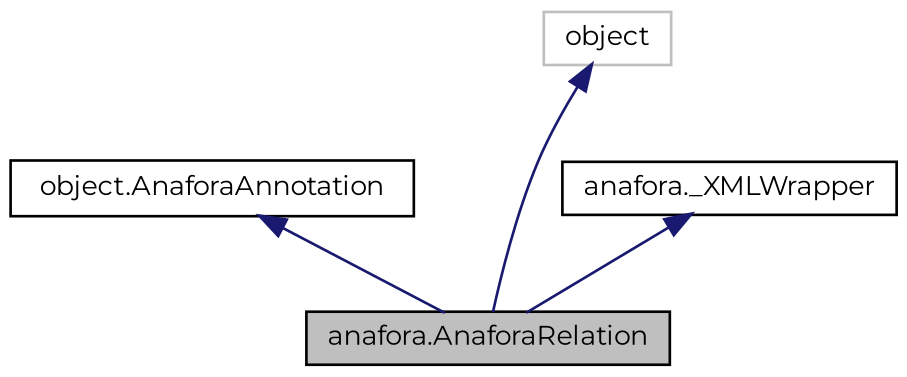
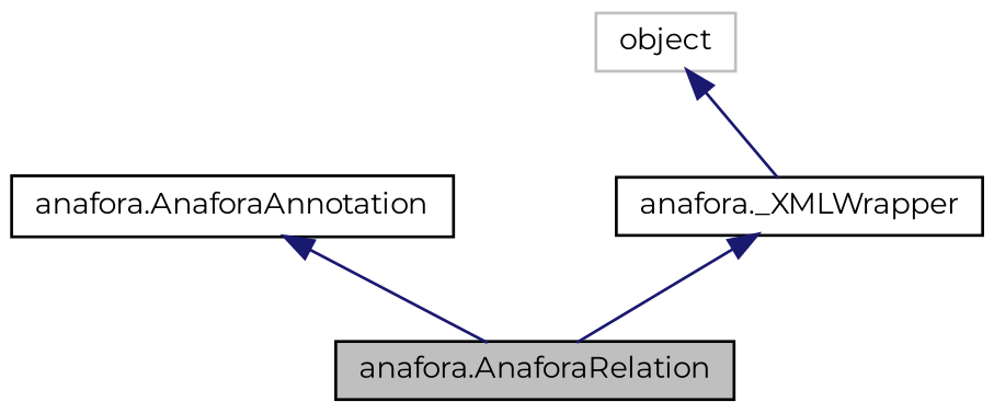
  digraph {
    fontname=Montserrat
    node [color=black fillcolor=white fontname=Montserrat fontsize=10 shape=record style=filled]
    edge [color=midnightblue dir=back fontname=Montserrat fontsize=10 labelfontname=Helvetica labelfontsize=10 style=solid]
    n1 [fillcolor=grey75 fontcolor=black height=0.2 label="anafora.AnaforaRelation" width=0.4]
-   n2 [height=0.2 label="object.AnaforaAnnotation" width=0.4]
+   n2 [height=0.2 label="anafora.AnaforaAnnotation" width=0.4]
    n3 [height=0.2 label="anafora._XMLWrapper" width=0.4]
    n4 [color=grey75 height=0.2 label=object width=0.4]
    n2 -> n1
    n3 -> n1
-   n4 -> n1
+   n4 -> n3
  }
